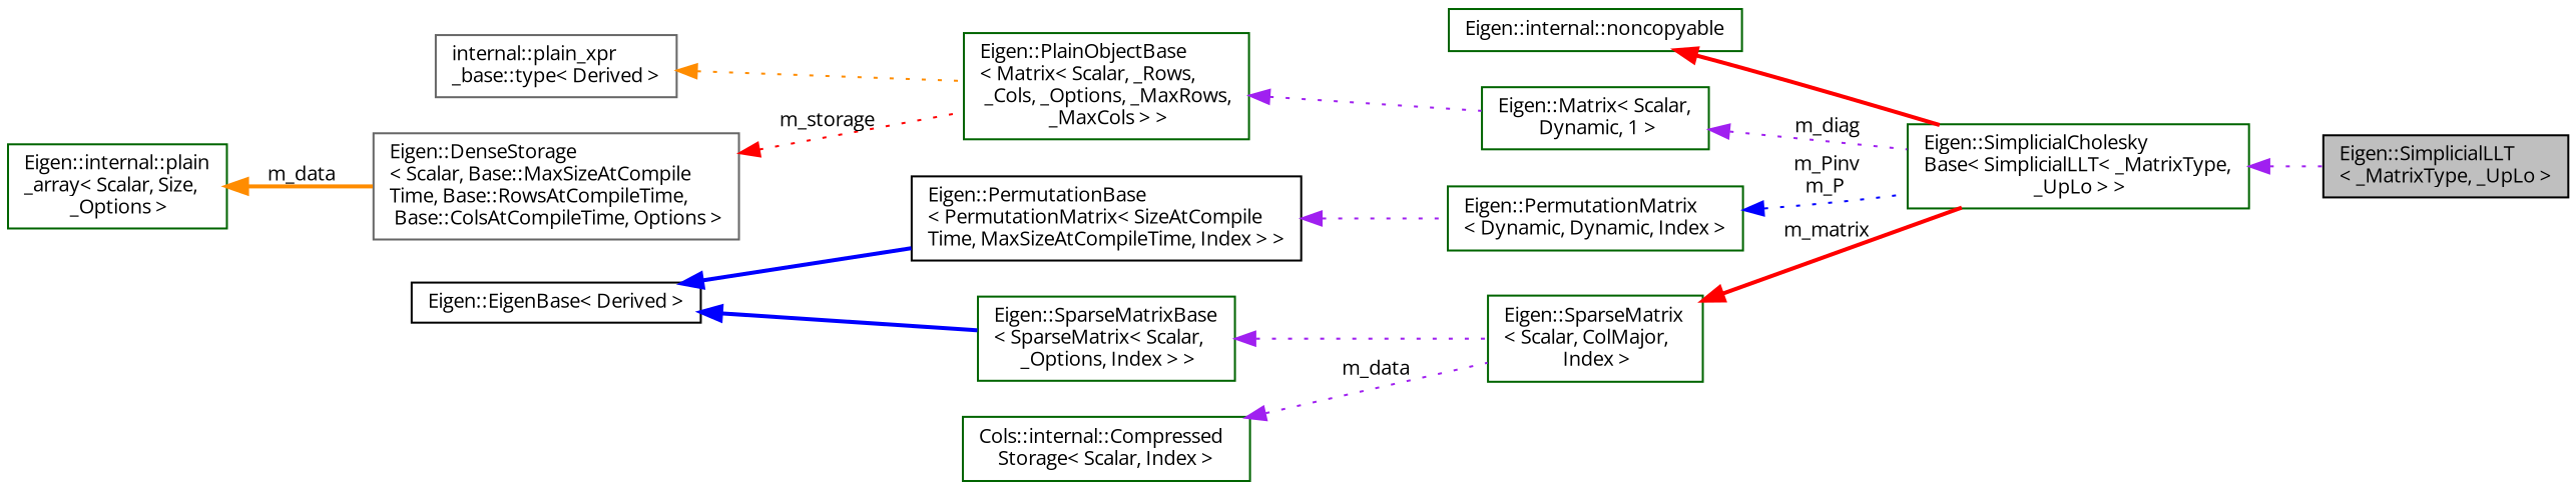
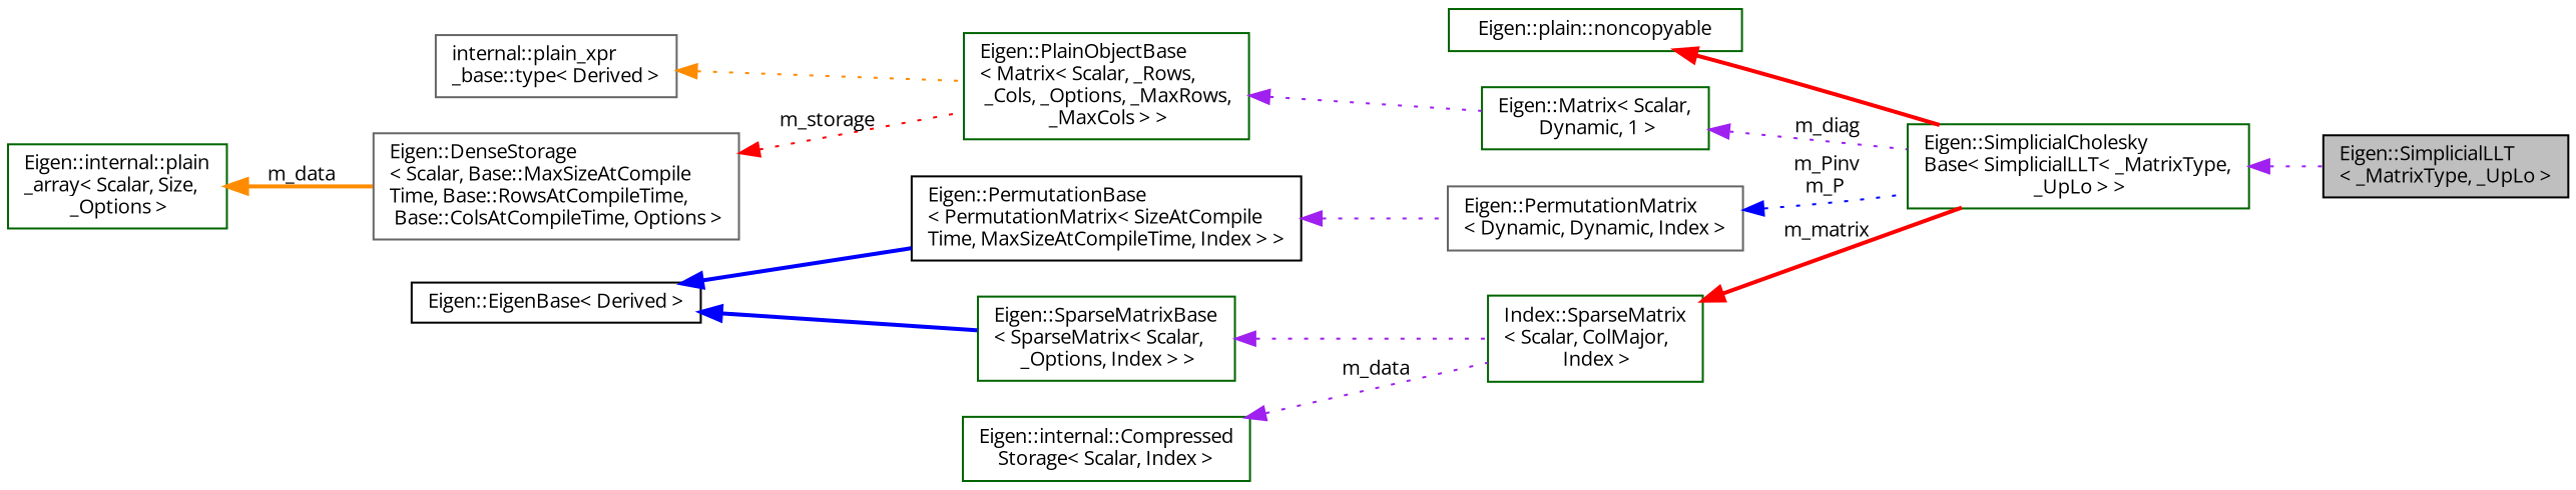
  digraph {
    fontname="Open Sans"
    rankdir=LR
    node [color=darkgreen fillcolor=white fontname="Open Sans" fontsize=10 shape=record style=filled]
    edge [color=purple dir=back fontname="Open Sans" fontsize=10 labelfontname=Helvetica labelfontsize=10 style=dotted]
    n1 [color=black fillcolor=grey75 fontcolor=black height=0.2 label="Eigen::SimplicialLLT\l\< _MatrixType, _UpLo \>" width=0.4]
    n2 [height=0.2 label="Eigen::SimplicialCholesky\lBase\< SimplicialLLT\< _MatrixType,\l _UpLo \> \>" width=0.4]
-   n3 [height=0.2 label="Eigen::internal::noncopyable" width=0.4]
+   n3 [height=0.2 label="Eigen::plain::noncopyable" width=0.4]
    n4 [height=0.2 label="Eigen::Matrix\< Scalar,\l Dynamic, 1 \>" width=0.4]
    n5 [height=0.2 label="Eigen::PlainObjectBase\l\< Matrix\< Scalar, _Rows,\l _Cols, _Options, _MaxRows,\l _MaxCols \> \>" width=0.4]
    n6 [color=gray40 height=0.2 label="internal::plain_xpr\l_base::type\< Derived \>" width=0.4]
    n7 [color=gray40 height=0.2 label="Eigen::DenseStorage\l\< Scalar, Base::MaxSizeAtCompile\lTime, Base::RowsAtCompileTime,\l Base::ColsAtCompileTime, Options \>" width=0.4]
    n8 [height=0.2 label="Eigen::internal::plain\l_array\< Scalar, Size,\l _Options \>" width=0.4]
-   n9 [height=0.2 label="Eigen::PermutationMatrix\l\< Dynamic, Dynamic, Index \>" width=0.4]
+   n9 [color=gray40 height=0.2 label="Eigen::PermutationMatrix\l\< Dynamic, Dynamic, Index \>" width=0.4]
    n10 [color=black height=0.2 label="Eigen::PermutationBase\l\< PermutationMatrix\< SizeAtCompile\lTime, MaxSizeAtCompileTime, Index \> \>" width=0.4]
    n11 [color=black height=0.2 label="Eigen::EigenBase\< Derived \>" width=0.4]
    n12 [height=0.2 label="Eigen::SparseMatrixBase\l\< SparseMatrix\< Scalar,\l _Options, Index \> \>" width=0.4]
-   n13 [height=0.2 label="Eigen::SparseMatrix\l\< Scalar, ColMajor,\l Index \>" width=0.4]
-   n14 [height=0.2 label="Cols::internal::Compressed\lStorage\< Scalar, Index \>" width=0.4]
+   n13 [height=0.2 label="Index::SparseMatrix\l\< Scalar, ColMajor,\l Index \>" width=0.4]
+   n14 [height=0.2 label="Eigen::internal::Compressed\lStorage\< Scalar, Index \>" width=0.4]
    n2 -> n1
    n3 -> n2 [color=red style=bold]
    n4 -> n2 [label=" m_diag"]
    n5 -> n4
    n6 -> n5 [color=darkorange]
    n7 -> n5 [color=red label=" m_storage"]
    n8 -> n7 [color=darkorange label=" m_data" style=bold]
    n9 -> n2 [color=blue label=" m_Pinv\nm_P"]
    n10 -> n9
    n11 -> n10 [color=blue style=bold]
    n11 -> n12 [color=blue style=bold]
    n12 -> n13
    n13 -> n2 [color=red label=" m_matrix" style=bold]
    n14 -> n13 [label=" m_data"]
  }
